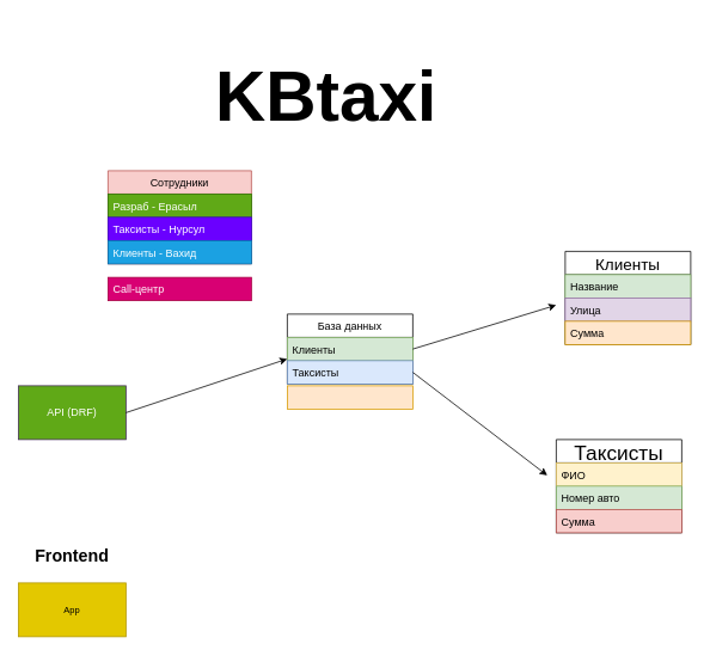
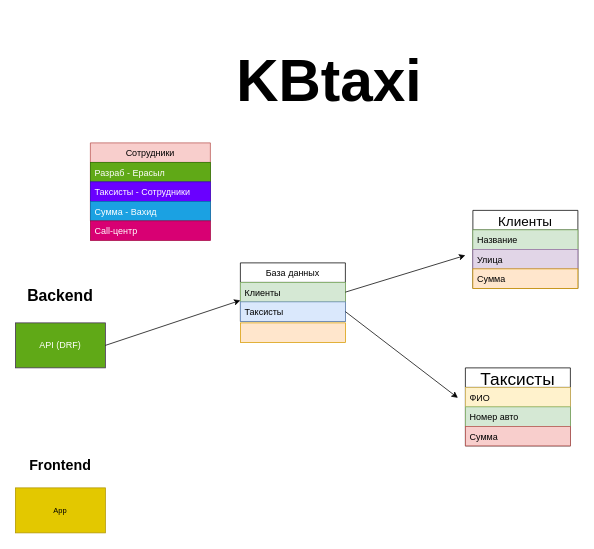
  <mxCell id="0" />
  <mxCell id="1" parent="0" />
  <mxCell id="2" value="Сотрудники" style="swimlane;fontStyle=0;childLayout=stackLayout;horizontal=1;startSize=26;horizontalStack=0;resizeParent=1;resizeParentMax=0;resizeLast=0;collapsible=1;marginBottom=0;fillColor=#f8cecc;strokeColor=#b85450;" vertex="1" parent="1"><mxGeometry x="120" y="190" width="160" height="104" as="geometry" /></mxCell>
  <mxCell id="3" value="Разраб - Ерасыл" style="text;strokeColor=#2D7600;fillColor=#60a917;align=left;verticalAlign=top;spacingLeft=4;spacingRight=4;overflow=hidden;rotatable=0;points=[[0,0.5],[1,0.5]];portConstraint=eastwest;fontColor=#ffffff;" vertex="1" parent="2"><mxGeometry y="26" width="160" height="26" as="geometry" /></mxCell>
- <mxCell id="4" value="Таксисты - Нурсул" style="text;strokeColor=#3700CC;fillColor=#6a00ff;align=left;verticalAlign=top;spacingLeft=4;spacingRight=4;overflow=hidden;rotatable=0;points=[[0,0.5],[1,0.5]];portConstraint=eastwest;fontColor=#ffffff;" vertex="1" parent="2"><mxGeometry y="52" width="160" height="26" as="geometry" /></mxCell>
- <mxCell id="5" value="Клиенты - Вахид" style="text;strokeColor=#006EAF;fillColor=#1ba1e2;align=left;verticalAlign=top;spacingLeft=4;spacingRight=4;overflow=hidden;rotatable=0;points=[[0,0.5],[1,0.5]];portConstraint=eastwest;fontColor=#ffffff;" vertex="1" parent="2"><mxGeometry y="78" width="160" height="26" as="geometry" /></mxCell>
+ <mxCell id="4" value="Таксисты - Сотрудники" style="text;strokeColor=#3700CC;fillColor=#6a00ff;align=left;verticalAlign=top;spacingLeft=4;spacingRight=4;overflow=hidden;rotatable=0;points=[[0,0.5],[1,0.5]];portConstraint=eastwest;fontColor=#ffffff;" vertex="1" parent="2"><mxGeometry y="52" width="160" height="26" as="geometry" /></mxCell>
+ <mxCell id="5" value="Сумма - Вахид" style="text;strokeColor=#006EAF;fillColor=#1ba1e2;align=left;verticalAlign=top;spacingLeft=4;spacingRight=4;overflow=hidden;rotatable=0;points=[[0,0.5],[1,0.5]];portConstraint=eastwest;fontColor=#ffffff;" vertex="1" parent="2"><mxGeometry y="78" width="160" height="26" as="geometry" /></mxCell>
  <mxCell id="6" value="API (DRF)" style="rounded=0;whiteSpace=wrap;html=1;fillColor=#60a917;strokeColor=#432D57;fontColor=#ffffff;" vertex="1" parent="1"><mxGeometry x="20" y="430" width="120" height="60" as="geometry" /></mxCell>
  <mxCell id="7" value="" style="endArrow=classic;html=1;exitX=1;exitY=0.5;exitDx=0;exitDy=0;" edge="1" parent="1" source="6"><mxGeometry width="50" height="50" relative="1" as="geometry"><mxPoint x="310" y="410" as="sourcePoint" /><mxPoint x="320" y="400" as="targetPoint" /><Array as="points"><mxPoint x="140" y="460" /></Array></mxGeometry></mxCell>
  <mxCell id="8" value="База данных" style="swimlane;fontStyle=0;childLayout=stackLayout;horizontal=1;startSize=26;horizontalStack=0;resizeParent=1;resizeParentMax=0;resizeLast=0;collapsible=1;marginBottom=0;" vertex="1" parent="1"><mxGeometry x="320" y="350" width="140" height="78" as="geometry" /></mxCell>
  <mxCell id="9" value="Клиенты" style="text;strokeColor=#82b366;fillColor=#d5e8d4;align=left;verticalAlign=top;spacingLeft=4;spacingRight=4;overflow=hidden;rotatable=0;points=[[0,0.5],[1,0.5]];portConstraint=eastwest;" vertex="1" parent="8"><mxGeometry y="26" width="140" height="26" as="geometry" /></mxCell>
  <mxCell id="10" value="Таксисты" style="text;strokeColor=#6c8ebf;fillColor=#dae8fc;align=left;verticalAlign=top;spacingLeft=4;spacingRight=4;overflow=hidden;rotatable=0;points=[[0,0.5],[1,0.5]];portConstraint=eastwest;" vertex="1" parent="8"><mxGeometry y="52" width="140" height="26" as="geometry" /></mxCell>
+ <mxCell id="11" value="Backend" style="text;html=1;strokeColor=none;fillColor=none;align=center;verticalAlign=middle;whiteSpace=wrap;rounded=0;strokeWidth=4;fontSize=21;fontStyle=1" vertex="1" parent="1"><mxGeometry x="35" y="358" width="90" height="70" as="geometry" /></mxCell>
  <mxCell id="12" value="&lt;font size=&quot;1&quot;&gt;App&lt;/font&gt;" style="rounded=0;whiteSpace=wrap;html=1;fontSize=1;strokeWidth=1;fillColor=#e3c800;strokeColor=#B09500;fontColor=#000000;" vertex="1" parent="1"><mxGeometry x="20" y="650" width="120" height="60" as="geometry" /></mxCell>
  <mxCell id="13" value="&lt;font style=&quot;font-size: 19px&quot;&gt;Frontend&lt;/font&gt;" style="text;html=1;strokeColor=none;fillColor=none;align=center;verticalAlign=middle;whiteSpace=wrap;rounded=0;fontSize=1;fontStyle=1" vertex="1" parent="1"><mxGeometry x="60" y="610" width="40" height="20" as="geometry" /></mxCell>
  <mxCell id="14" value="" style="endArrow=classic;html=1;fontSize=1;exitX=1;exitY=0.5;exitDx=0;exitDy=0;" edge="1" parent="1" source="8"><mxGeometry width="50" height="50" relative="1" as="geometry"><mxPoint x="400" y="550" as="sourcePoint" /><mxPoint x="620" y="340" as="targetPoint" /></mxGeometry></mxCell>
  <mxCell id="15" value="Клиенты" style="swimlane;fontStyle=0;childLayout=stackLayout;horizontal=1;startSize=26;horizontalStack=0;resizeParent=1;resizeParentMax=0;resizeLast=0;collapsible=1;marginBottom=0;fontSize=18;strokeWidth=1;" vertex="1" parent="1"><mxGeometry x="630" y="280" width="140" height="104" as="geometry" /></mxCell>
  <mxCell id="16" value="Название" style="text;strokeColor=#82b366;fillColor=#d5e8d4;align=left;verticalAlign=top;spacingLeft=4;spacingRight=4;overflow=hidden;rotatable=0;points=[[0,0.5],[1,0.5]];portConstraint=eastwest;" vertex="1" parent="15"><mxGeometry y="26" width="140" height="26" as="geometry" /></mxCell>
  <mxCell id="17" value="Улица" style="text;strokeColor=#9673a6;fillColor=#e1d5e7;align=left;verticalAlign=top;spacingLeft=4;spacingRight=4;overflow=hidden;rotatable=0;points=[[0,0.5],[1,0.5]];portConstraint=eastwest;" vertex="1" parent="15"><mxGeometry y="52" width="140" height="26" as="geometry" /></mxCell>
  <mxCell id="18" value="Сумма" style="text;strokeColor=#d79b00;fillColor=#ffe6cc;align=left;verticalAlign=top;spacingLeft=4;spacingRight=4;overflow=hidden;rotatable=0;points=[[0,0.5],[1,0.5]];portConstraint=eastwest;" vertex="1" parent="15"><mxGeometry y="78" width="140" height="26" as="geometry" /></mxCell>
- <mxCell id="19" value="&lt;h1&gt;KBtaxi&lt;/h1&gt;" style="text;html=1;strokeColor=none;fillColor=none;spacing=5;spacingTop=-20;whiteSpace=wrap;overflow=hidden;rounded=0;fontSize=39;" vertex="1" parent="1"><mxGeometry x="235" y="20" width="310" height="140" as="geometry" /></mxCell>
+ <mxCell id="19" value="&lt;h1&gt;KBtaxi&lt;/h1&gt;" style="text;html=1;strokeColor=none;fillColor=none;spacing=5;spacingTop=-20;whiteSpace=wrap;overflow=hidden;rounded=0;fontSize=39;" vertex="1" parent="1"><mxGeometry x="310" y="20" width="310" height="140" as="geometry" /></mxCell>
  <mxCell id="20" value="" style="endArrow=classic;html=1;fontSize=39;exitX=1;exitY=0.5;exitDx=0;exitDy=0;" edge="1" parent="1" source="10"><mxGeometry width="50" height="50" relative="1" as="geometry"><mxPoint x="400" y="550" as="sourcePoint" /><mxPoint x="610" y="530" as="targetPoint" /></mxGeometry></mxCell>
  <mxCell id="21" value="Таксисты" style="swimlane;fontStyle=0;childLayout=stackLayout;horizontal=1;startSize=26;horizontalStack=0;resizeParent=1;resizeParentMax=0;resizeLast=0;collapsible=1;marginBottom=0;fontSize=23;strokeWidth=1;" vertex="1" parent="1"><mxGeometry x="620" y="490" width="140" height="104" as="geometry" /></mxCell>
  <mxCell id="22" value="ФИО" style="text;strokeColor=#d6b656;fillColor=#fff2cc;align=left;verticalAlign=top;spacingLeft=4;spacingRight=4;overflow=hidden;rotatable=0;points=[[0,0.5],[1,0.5]];portConstraint=eastwest;" vertex="1" parent="21"><mxGeometry y="26" width="140" height="26" as="geometry" /></mxCell>
  <mxCell id="23" value="Номер авто" style="text;strokeColor=#82b366;fillColor=#d5e8d4;align=left;verticalAlign=top;spacingLeft=4;spacingRight=4;overflow=hidden;rotatable=0;points=[[0,0.5],[1,0.5]];portConstraint=eastwest;" vertex="1" parent="21"><mxGeometry y="52" width="140" height="26" as="geometry" /></mxCell>
  <mxCell id="24" value="Сумма" style="text;strokeColor=#b85450;fillColor=#f8cecc;align=left;verticalAlign=top;spacingLeft=4;spacingRight=4;overflow=hidden;rotatable=0;points=[[0,0.5],[1,0.5]];portConstraint=eastwest;" vertex="1" parent="21"><mxGeometry y="78" width="140" height="26" as="geometry" /></mxCell>
  <mxCell id="25" value="" style="text;strokeColor=#d79b00;fillColor=#ffe6cc;align=left;verticalAlign=top;spacingLeft=4;spacingRight=4;overflow=hidden;rotatable=0;points=[[0,0.5],[1,0.5]];portConstraint=eastwest;" vertex="1" parent="1"><mxGeometry x="320" y="430" width="140" height="26" as="geometry" /></mxCell>
- <mxCell id="26" value="Call-центр" style="text;strokeColor=#A50040;fillColor=#d80073;align=left;verticalAlign=top;spacingLeft=4;spacingRight=4;overflow=hidden;rotatable=0;points=[[0,0.5],[1,0.5]];portConstraint=eastwest;fontColor=#ffffff;" vertex="1" parent="1"><mxGeometry x="120" y="309" width="160" height="26" as="geometry" /></mxCell>
+ <mxCell id="26" value="Call-центр" style="text;strokeColor=#A50040;fillColor=#d80073;align=left;verticalAlign=top;spacingLeft=4;spacingRight=4;overflow=hidden;rotatable=0;points=[[0,0.5],[1,0.5]];portConstraint=eastwest;fontColor=#ffffff;" vertex="1" parent="1"><mxGeometry x="120" y="294" width="160" height="26" as="geometry" /></mxCell>
